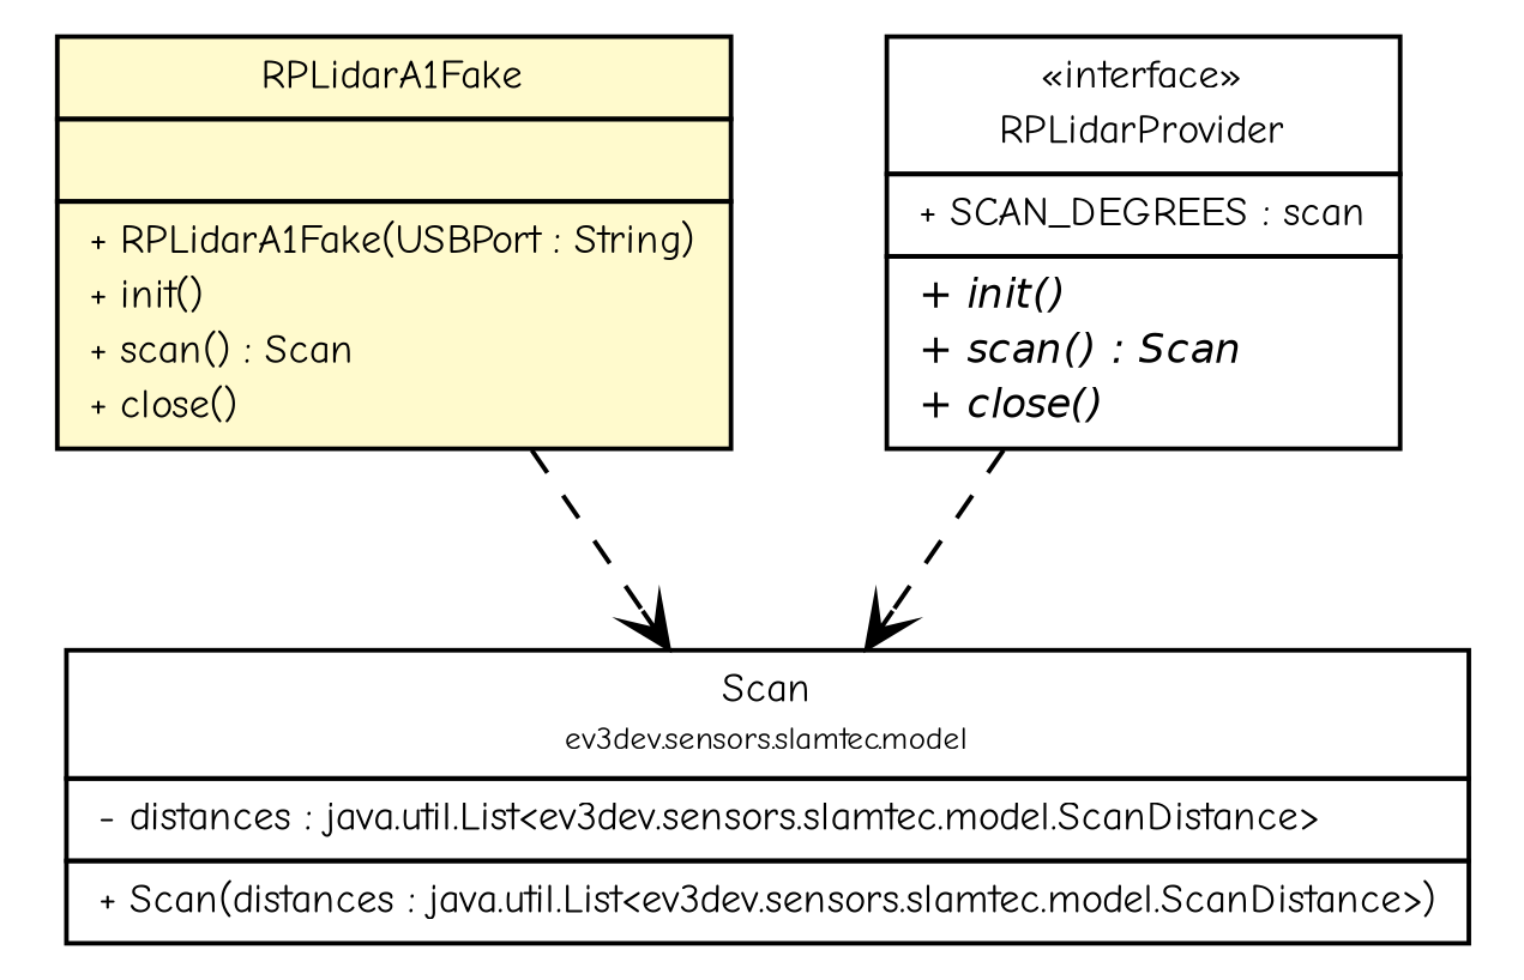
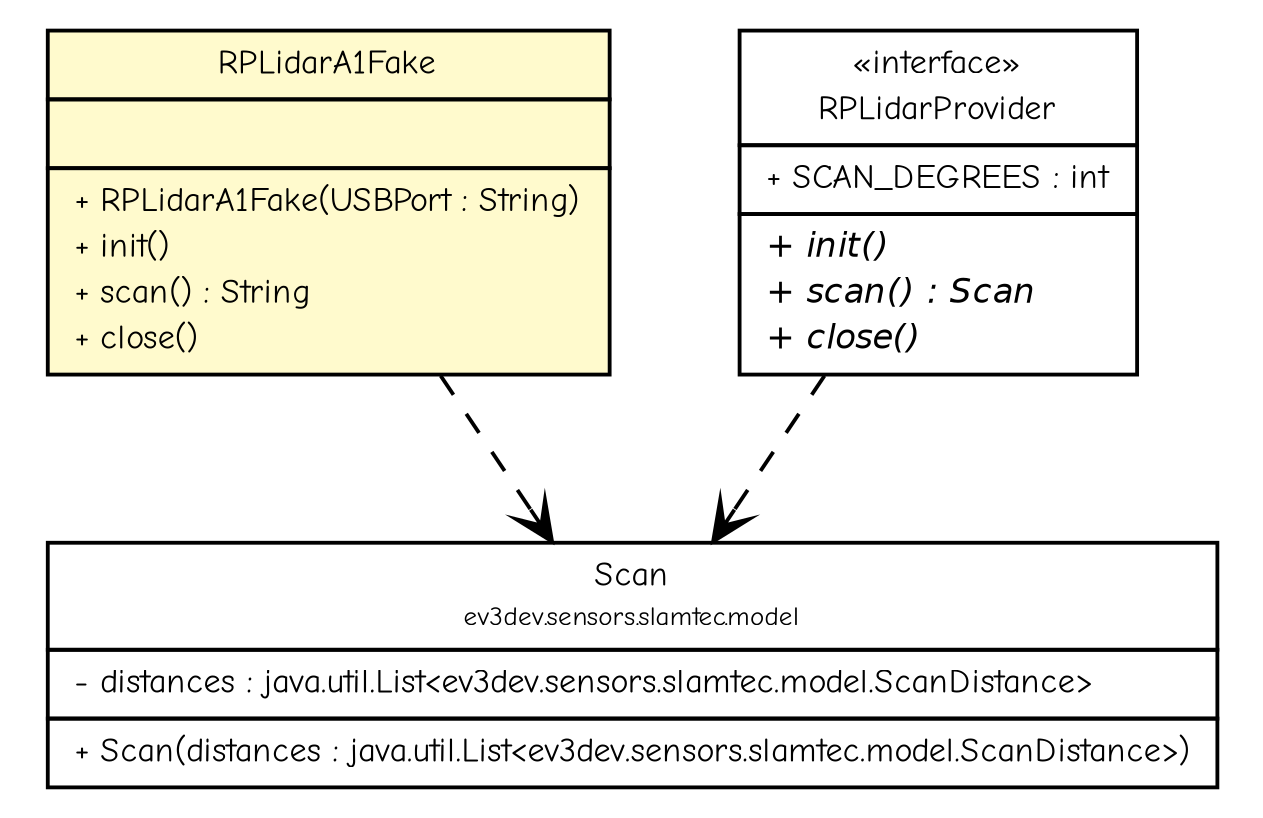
  digraph {
    fontname="Comic Neue"
    nodesep=0.25
    ranksep=0.5
    node [fontcolor=black fontname="Comic Neue" fontsize=9.0 shape=plaintext]
    edge [arrowhead=open color=black fontcolor=black fontname="Comic Neue" fontsize=10.0 headport=p labelfontname=Helvetica labelfontsize=10 style=dashed tailport=p]
-   n1 [label=<<table title="ev3dev.sensors.slamtec.RPLidarA1Fake" border="0" cellborder="1" cellspacing="0" cellpadding="2" port="p" bgcolor="lemonChiffon" href="./RPLidarA1Fake.html"> 		<tr><td><table border="0" cellspacing="0" cellpadding="1"> <tr><td align="center" balign="center"> RPLidarA1Fake </td></tr> 		</table></td></tr> 		<tr><td><table border="0" cellspacing="0" cellpadding="1"> <tr><td align="left" balign="left">  </td></tr> 		</table></td></tr> 		<tr><td><table border="0" cellspacing="0" cellpadding="1"> <tr><td align="left" balign="left"> + RPLidarA1Fake(USBPort : String) </td></tr> <tr><td align="left" balign="left"> + init() </td></tr> <tr><td align="left" balign="left"> + scan() : Scan </td></tr> <tr><td align="left" balign="left"> + close() </td></tr> 		</table></td></tr> 		</table>>]
+   n1 [label=<<table title="ev3dev.sensors.slamtec.RPLidarA1Fake" border="0" cellborder="1" cellspacing="0" cellpadding="2" port="p" bgcolor="lemonChiffon" href="./RPLidarA1Fake.html"> 		<tr><td><table border="0" cellspacing="0" cellpadding="1"> <tr><td align="center" balign="center"> RPLidarA1Fake </td></tr> 		</table></td></tr> 		<tr><td><table border="0" cellspacing="0" cellpadding="1"> <tr><td align="left" balign="left">  </td></tr> 		</table></td></tr> 		<tr><td><table border="0" cellspacing="0" cellpadding="1"> <tr><td align="left" balign="left"> + RPLidarA1Fake(USBPort : String) </td></tr> <tr><td align="left" balign="left"> + init() </td></tr> <tr><td align="left" balign="left"> + scan() : String </td></tr> <tr><td align="left" balign="left"> + close() </td></tr> 		</table></td></tr> 		</table>>]
    n2 [label=<<table title="ev3dev.sensors.slamtec.model.Scan" border="0" cellborder="1" cellspacing="0" cellpadding="2" port="p" href="./model/Scan.html"> 		<tr><td><table border="0" cellspacing="0" cellpadding="1"> <tr><td align="center" balign="center"> Scan </td></tr> <tr><td align="center" balign="center"><font point-size="7.0"> ev3dev.sensors.slamtec.model </font></td></tr> 		</table></td></tr> 		<tr><td><table border="0" cellspacing="0" cellpadding="1"> <tr><td align="left" balign="left"> - distances : java.util.List&lt;ev3dev.sensors.slamtec.model.ScanDistance&gt; </td></tr> 		</table></td></tr> 		<tr><td><table border="0" cellspacing="0" cellpadding="1"> <tr><td align="left" balign="left"> + Scan(distances : java.util.List&lt;ev3dev.sensors.slamtec.model.ScanDistance&gt;) </td></tr> 		</table></td></tr> 		</table>>]
-   n3 [label=<<table title="ev3dev.sensors.slamtec.RPLidarProvider" border="0" cellborder="1" cellspacing="0" cellpadding="2" port="p" href="./RPLidarProvider.html"> 		<tr><td><table border="0" cellspacing="0" cellpadding="1"> <tr><td align="center" balign="center"> &#171;interface&#187; </td></tr> <tr><td align="center" balign="center"> RPLidarProvider </td></tr> 		</table></td></tr> 		<tr><td><table border="0" cellspacing="0" cellpadding="1"> <tr><td align="left" balign="left"> + SCAN_DEGREES : scan </td></tr> 		</table></td></tr> 		<tr><td><table border="0" cellspacing="0" cellpadding="1"> <tr><td align="left" balign="left"><font face="Helvetica-Oblique" point-size="9.0"> + init() </font></td></tr> <tr><td align="left" balign="left"><font face="Helvetica-Oblique" point-size="9.0"> + scan() : Scan </font></td></tr> <tr><td align="left" balign="left"><font face="Helvetica-Oblique" point-size="9.0"> + close() </font></td></tr> 		</table></td></tr> 		</table>>]
+   n3 [label=<<table title="ev3dev.sensors.slamtec.RPLidarProvider" border="0" cellborder="1" cellspacing="0" cellpadding="2" port="p" href="./RPLidarProvider.html"> 		<tr><td><table border="0" cellspacing="0" cellpadding="1"> <tr><td align="center" balign="center"> &#171;interface&#187; </td></tr> <tr><td align="center" balign="center"> RPLidarProvider </td></tr> 		</table></td></tr> 		<tr><td><table border="0" cellspacing="0" cellpadding="1"> <tr><td align="left" balign="left"> + SCAN_DEGREES : int </td></tr> 		</table></td></tr> 		<tr><td><table border="0" cellspacing="0" cellpadding="1"> <tr><td align="left" balign="left"><font face="Helvetica-Oblique" point-size="9.0"> + init() </font></td></tr> <tr><td align="left" balign="left"><font face="Helvetica-Oblique" point-size="9.0"> + scan() : Scan </font></td></tr> <tr><td align="left" balign="left"><font face="Helvetica-Oblique" point-size="9.0"> + close() </font></td></tr> 		</table></td></tr> 		</table>>]
    n1 -> n2
    n3 -> n2
  }
